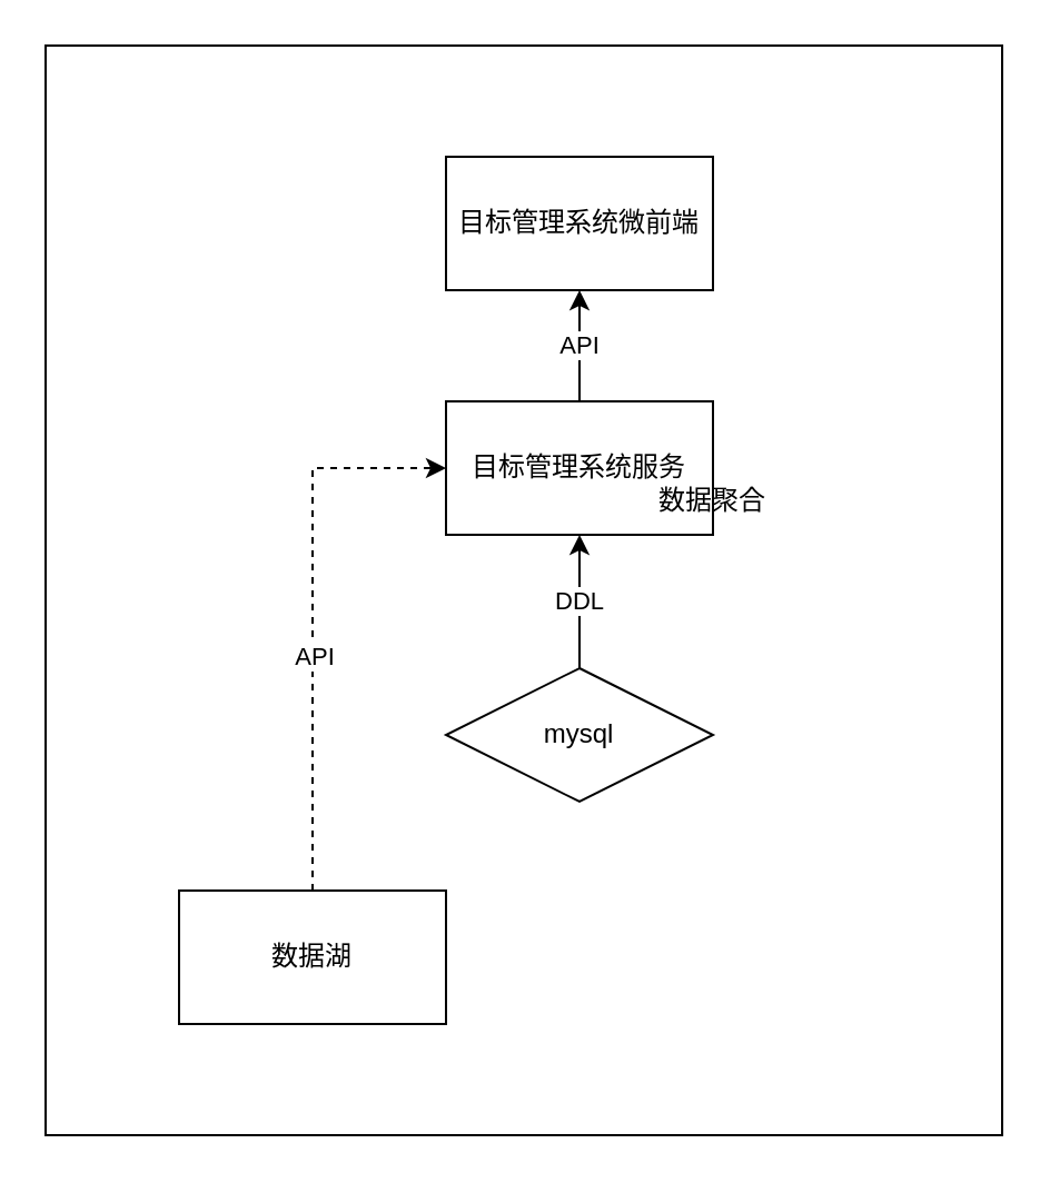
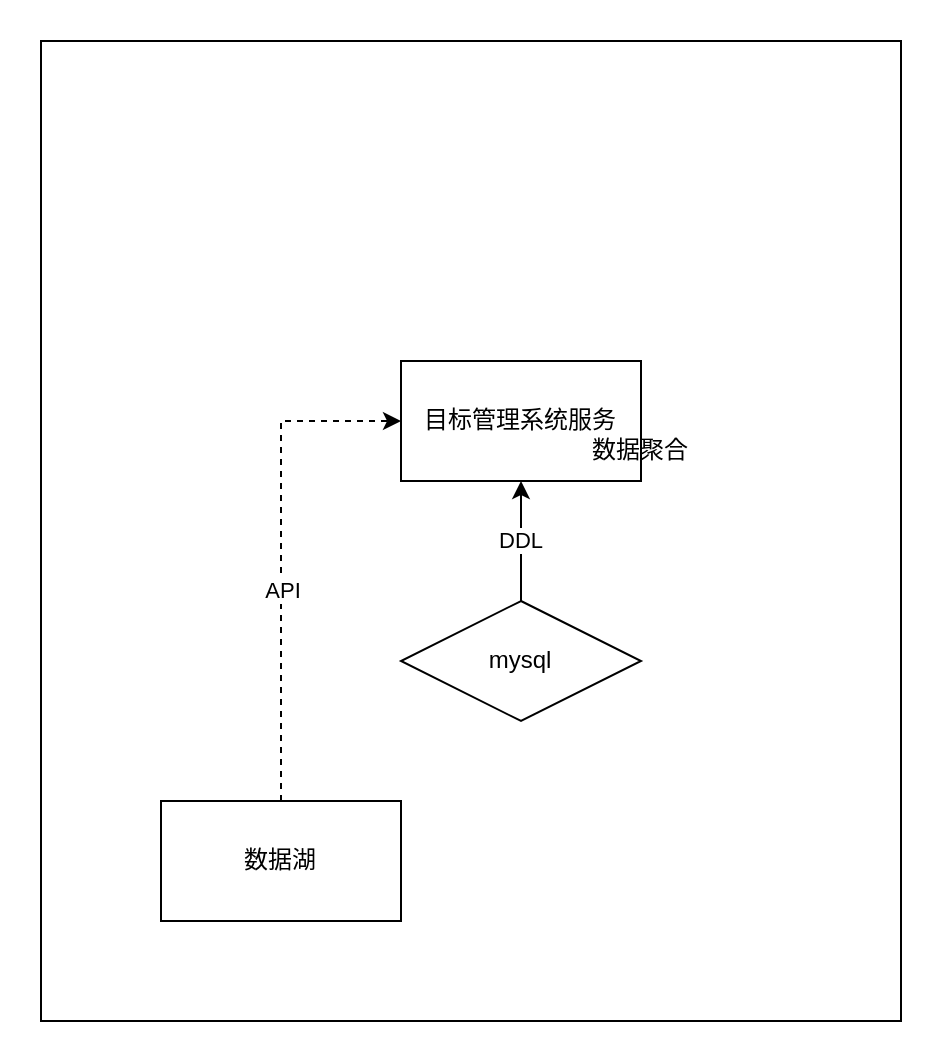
  <mxCell id="0" />
  <mxCell id="1" parent="0" />
  <mxCell id="2" value="" style="rounded=0;whiteSpace=wrap;html=1;" vertex="1" parent="1"><mxGeometry x="20" y="20" width="430" height="490" as="geometry" /></mxCell>
  <mxCell id="3" value="DDL" style="edgeStyle=orthogonalEdgeStyle;rounded=0;orthogonalLoop=1;jettySize=auto;html=1;exitX=0.5;exitY=0;exitDx=0;exitDy=0;entryX=0.5;entryY=1;entryDx=0;entryDy=0;" edge="1" parent="1" source="4" target="6"><mxGeometry relative="1" as="geometry" /></mxCell>
  <mxCell id="4" value="mysql" style="rhombus;whiteSpace=wrap;html=1;" vertex="1" parent="1"><mxGeometry x="200" y="300" width="120" height="60" as="geometry" /></mxCell>
- <mxCell id="5" value="API" style="edgeStyle=orthogonalEdgeStyle;rounded=0;orthogonalLoop=1;jettySize=auto;html=1;exitX=0.5;exitY=0;exitDx=0;exitDy=0;entryX=0.5;entryY=1;entryDx=0;entryDy=0;" edge="1" parent="1" source="6" target="11"><mxGeometry relative="1" as="geometry" /></mxCell>
  <mxCell id="6" value="目标管理系统服务" style="rounded=0;whiteSpace=wrap;html=1;" vertex="1" parent="1"><mxGeometry x="200" y="180" width="120" height="60" as="geometry" /></mxCell>
  <mxCell id="7" style="edgeStyle=orthogonalEdgeStyle;rounded=0;orthogonalLoop=1;jettySize=auto;html=1;exitX=0.5;exitY=0;exitDx=0;exitDy=0;entryX=0;entryY=0.5;entryDx=0;entryDy=0;dashed=1;" edge="1" parent="1" source="9" target="6"><mxGeometry relative="1" as="geometry" /></mxCell>
  <mxCell id="8" value="API" style="edgeLabel;html=1;align=center;verticalAlign=middle;resizable=0;points=[];" vertex="1" connectable="0" parent="7"><mxGeometry x="-0.152" relative="1" as="geometry"><mxPoint as="offset" /></mxGeometry></mxCell>
  <mxCell id="9" value="数据湖" style="rounded=0;whiteSpace=wrap;html=1;" vertex="1" parent="1"><mxGeometry x="80" y="400" width="120" height="60" as="geometry" /></mxCell>
  <mxCell id="10" value="数据聚合" style="text;html=1;align=center;verticalAlign=middle;whiteSpace=wrap;rounded=0;" vertex="1" parent="1"><mxGeometry x="290" y="210" width="60" height="30" as="geometry" /></mxCell>
- <mxCell id="11" value="目标管理系统微前端" style="rounded=0;whiteSpace=wrap;html=1;" vertex="1" parent="1"><mxGeometry x="200" y="70" width="120" height="60" as="geometry" /></mxCell>
